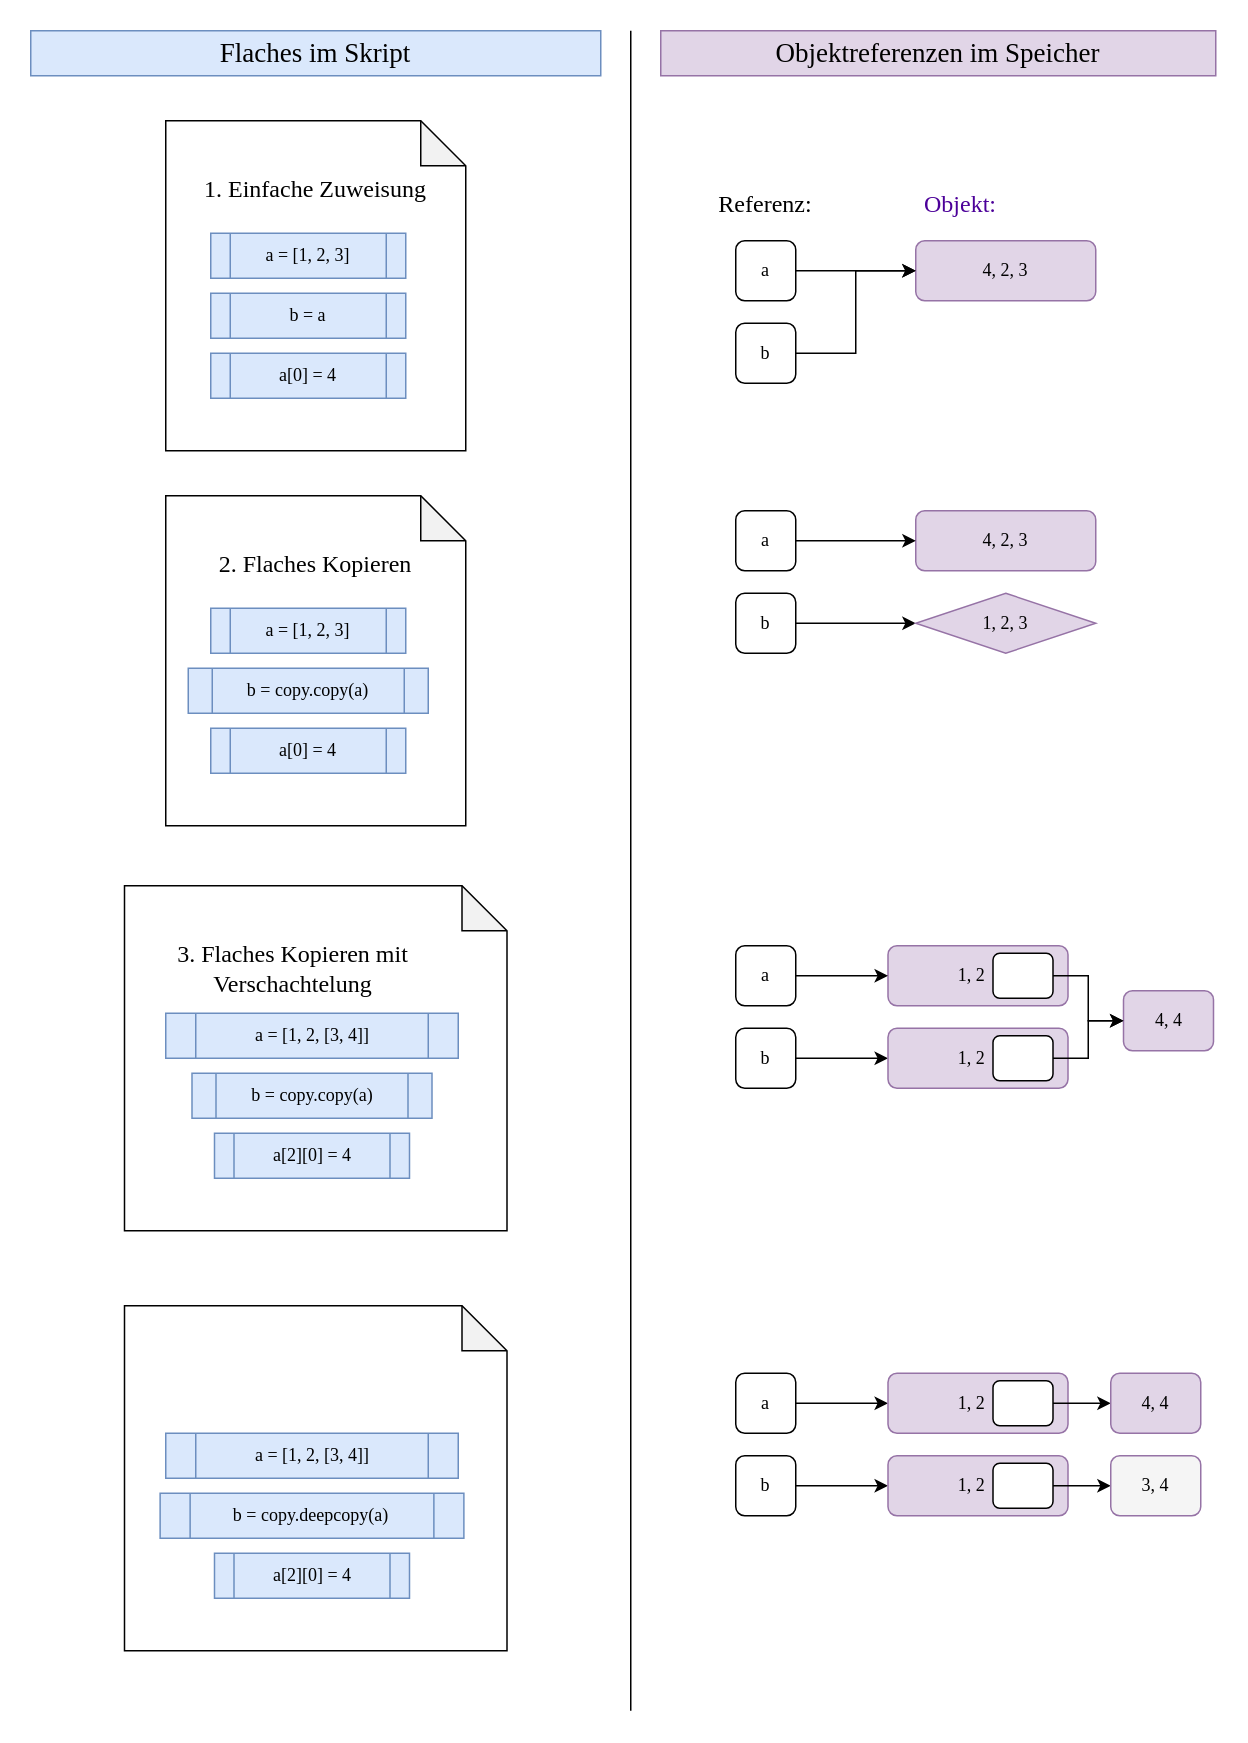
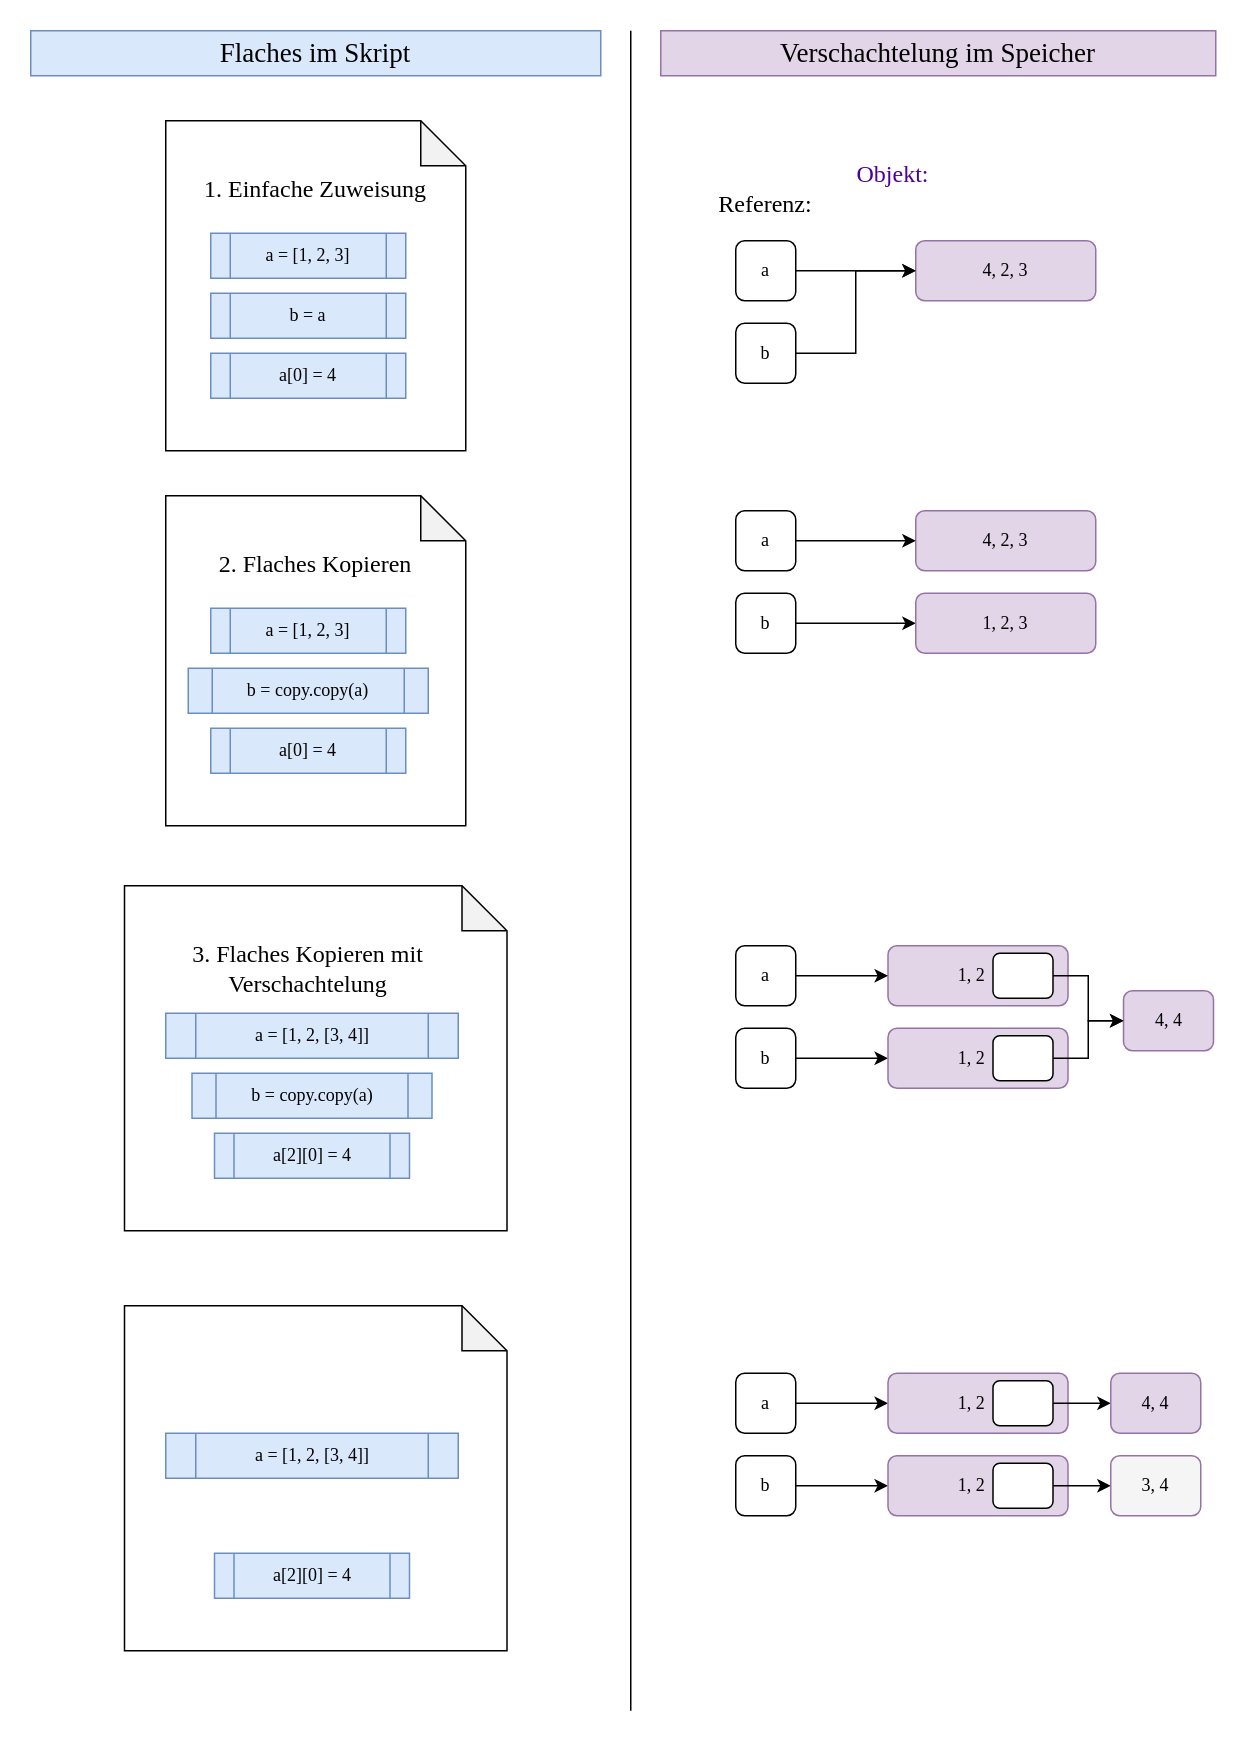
  <mxCell id="0" />
  <mxCell id="1" parent="0" />
  <mxCell id="2" value="" style="shape=note;whiteSpace=wrap;html=1;backgroundOutline=1;darkOpacity=0.05;fontFamily=Tahoma;fontSize=16;" parent="1" vertex="1"><mxGeometry x="110" y="330" width="200" height="220" as="geometry" /></mxCell>
  <mxCell id="3" value="" style="shape=note;whiteSpace=wrap;html=1;backgroundOutline=1;darkOpacity=0.05;fontFamily=Tahoma;fontSize=16;" parent="1" vertex="1"><mxGeometry x="110" y="80" width="200" height="220" as="geometry" /></mxCell>
  <mxCell id="4" value="&lt;font face=&quot;Lucida Console&quot;&gt;a = [1, 2, 3]&lt;/font&gt;" style="shape=process;whiteSpace=wrap;html=1;backgroundOutline=1;fillColor=#dae8fc;strokeColor=#6c8ebf;" parent="1" vertex="1"><mxGeometry x="140" y="155" width="130" height="30" as="geometry" /></mxCell>
  <mxCell id="5" value="" style="endArrow=none;html=1;rounded=0;" parent="1" edge="1"><mxGeometry width="50" height="50" relative="1" as="geometry"><mxPoint x="420" y="1140" as="sourcePoint" /><mxPoint x="420" y="20" as="targetPoint" /></mxGeometry></mxCell>
  <mxCell id="6" value="&lt;font face=&quot;Lucida Console&quot;&gt;b = a&lt;/font&gt;" style="shape=process;whiteSpace=wrap;html=1;backgroundOutline=1;fillColor=#dae8fc;strokeColor=#6c8ebf;" parent="1" vertex="1"><mxGeometry x="140" y="195" width="130" height="30" as="geometry" /></mxCell>
  <mxCell id="7" value="&lt;font face=&quot;Lucida Console&quot;&gt;a[0] = 4&lt;/font&gt;" style="shape=process;whiteSpace=wrap;html=1;backgroundOutline=1;fillColor=#dae8fc;strokeColor=#6c8ebf;" parent="1" vertex="1"><mxGeometry x="140" y="235" width="130" height="30" as="geometry" /></mxCell>
  <mxCell id="8" value="&lt;font face=&quot;Lucida Console&quot;&gt;4, 2, 3&lt;/font&gt;" style="rounded=1;whiteSpace=wrap;html=1;fillColor=#e1d5e7;strokeColor=#9673a6;" parent="1" vertex="1"><mxGeometry x="610" y="160" width="120" height="40" as="geometry" /></mxCell>
  <mxCell id="9" style="edgeStyle=orthogonalEdgeStyle;rounded=0;orthogonalLoop=1;jettySize=auto;html=1;exitX=1;exitY=0.5;exitDx=0;exitDy=0;entryX=0;entryY=0.5;entryDx=0;entryDy=0;" parent="1" source="10" target="8" edge="1"><mxGeometry relative="1" as="geometry"><mxPoint x="620" y="180" as="targetPoint" /></mxGeometry></mxCell>
  <mxCell id="10" value="&lt;font face=&quot;Lucida Console&quot;&gt;a&lt;/font&gt;" style="rounded=1;whiteSpace=wrap;html=1;" parent="1" vertex="1"><mxGeometry x="490" y="160" width="40" height="40" as="geometry" /></mxCell>
  <mxCell id="11" style="edgeStyle=orthogonalEdgeStyle;rounded=0;orthogonalLoop=1;jettySize=auto;html=1;entryX=0;entryY=0.5;entryDx=0;entryDy=0;fontFamily=Tahoma;fontSize=16;fontColor=#000000;" parent="1" source="12" target="8" edge="1"><mxGeometry relative="1" as="geometry" /></mxCell>
  <mxCell id="12" value="&lt;font face=&quot;Lucida Console&quot;&gt;b&lt;/font&gt;" style="rounded=1;whiteSpace=wrap;html=1;" parent="1" vertex="1"><mxGeometry x="490" y="215" width="40" height="40" as="geometry" /></mxCell>
  <mxCell id="13" value="&lt;font face=&quot;Tahoma&quot; style=&quot;font-size: 16px&quot;&gt;1. Einfache Zuweisung&lt;/font&gt;" style="text;html=1;strokeColor=none;fillColor=none;align=center;verticalAlign=middle;whiteSpace=wrap;rounded=0;fontFamily=Lucida Console;" parent="1" vertex="1"><mxGeometry x="100" y="110" width="220" height="30" as="geometry" /></mxCell>
  <mxCell id="14" value="&lt;font face=&quot;Tahoma&quot; style=&quot;font-size: 18px&quot;&gt;Flaches im Skript&lt;/font&gt;" style="text;html=1;strokeColor=#6c8ebf;fillColor=#dae8fc;align=center;verticalAlign=middle;whiteSpace=wrap;rounded=0;fontFamily=Lucida Console;" parent="1" vertex="1"><mxGeometry x="20" y="20" width="380" height="30" as="geometry" /></mxCell>
- <mxCell id="15" value="&lt;font face=&quot;Tahoma&quot; style=&quot;font-size: 18px&quot;&gt;Objektreferenzen im Speicher&lt;/font&gt;" style="text;html=1;strokeColor=#9673a6;fillColor=#e1d5e7;align=center;verticalAlign=middle;whiteSpace=wrap;rounded=0;fontFamily=Lucida Console;" parent="1" vertex="1"><mxGeometry x="440" y="20" width="370" height="30" as="geometry" /></mxCell>
+ <mxCell id="15" value="&lt;font face=&quot;Tahoma&quot; style=&quot;font-size: 18px&quot;&gt;Verschachtelung im Speicher&lt;/font&gt;" style="text;html=1;strokeColor=#9673a6;fillColor=#e1d5e7;align=center;verticalAlign=middle;whiteSpace=wrap;rounded=0;fontFamily=Lucida Console;" parent="1" vertex="1"><mxGeometry x="440" y="20" width="370" height="30" as="geometry" /></mxCell>
  <mxCell id="16" value="&lt;font face=&quot;Lucida Console&quot;&gt;a = [1, 2, 3]&lt;/font&gt;" style="shape=process;whiteSpace=wrap;html=1;backgroundOutline=1;fillColor=#dae8fc;strokeColor=#6c8ebf;" parent="1" vertex="1"><mxGeometry x="140" y="405" width="130" height="30" as="geometry" /></mxCell>
  <mxCell id="17" value="&lt;font face=&quot;Lucida Console&quot;&gt;b = copy.copy(a)&lt;/font&gt;" style="shape=process;whiteSpace=wrap;html=1;backgroundOutline=1;fillColor=#dae8fc;strokeColor=#6c8ebf;" parent="1" vertex="1"><mxGeometry x="125" y="445" width="160" height="30" as="geometry" /></mxCell>
  <mxCell id="18" value="&lt;font face=&quot;Lucida Console&quot;&gt;a[0] = 4&lt;/font&gt;" style="shape=process;whiteSpace=wrap;html=1;backgroundOutline=1;fillColor=#dae8fc;strokeColor=#6c8ebf;" parent="1" vertex="1"><mxGeometry x="140" y="485" width="130" height="30" as="geometry" /></mxCell>
  <mxCell id="19" value="&lt;font face=&quot;Tahoma&quot; style=&quot;font-size: 16px&quot;&gt;2. Flaches Kopieren&lt;/font&gt;" style="text;html=1;strokeColor=none;fillColor=none;align=center;verticalAlign=middle;whiteSpace=wrap;rounded=0;fontFamily=Lucida Console;" parent="1" vertex="1"><mxGeometry x="100" y="360" width="220" height="30" as="geometry" /></mxCell>
  <mxCell id="20" value="" style="shape=note;whiteSpace=wrap;html=1;backgroundOutline=1;darkOpacity=0.05;fontFamily=Tahoma;fontSize=16;" parent="1" vertex="1"><mxGeometry x="82.5" y="590" width="255" height="230" as="geometry" /></mxCell>
  <mxCell id="21" value="&lt;font face=&quot;Lucida Console&quot;&gt;a = [1, 2, [3, 4]]&lt;/font&gt;" style="shape=process;whiteSpace=wrap;html=1;backgroundOutline=1;fillColor=#dae8fc;strokeColor=#6c8ebf;" parent="1" vertex="1"><mxGeometry x="110" y="675" width="195" height="30" as="geometry" /></mxCell>
  <mxCell id="22" value="&lt;font face=&quot;Lucida Console&quot;&gt;b = copy.copy(a)&lt;/font&gt;" style="shape=process;whiteSpace=wrap;html=1;backgroundOutline=1;fillColor=#dae8fc;strokeColor=#6c8ebf;" parent="1" vertex="1"><mxGeometry x="127.5" y="715" width="160" height="30" as="geometry" /></mxCell>
  <mxCell id="23" value="&lt;font face=&quot;Lucida Console&quot;&gt;a[2][0] = 4&lt;/font&gt;" style="shape=process;whiteSpace=wrap;html=1;backgroundOutline=1;fillColor=#dae8fc;strokeColor=#6c8ebf;" parent="1" vertex="1"><mxGeometry x="142.5" y="755" width="130" height="30" as="geometry" /></mxCell>
- <mxCell id="24" value="&lt;font face=&quot;Tahoma&quot; style=&quot;font-size: 16px&quot;&gt;3. Flaches Kopieren mit Verschachtelung&lt;/font&gt;" style="text;html=1;strokeColor=none;fillColor=none;align=center;verticalAlign=middle;whiteSpace=wrap;rounded=0;fontFamily=Lucida Console;" parent="1" vertex="1"><mxGeometry x="85" y="630" width="220" height="30" as="geometry" /></mxCell>
+ <mxCell id="24" value="&lt;font face=&quot;Tahoma&quot; style=&quot;font-size: 16px&quot;&gt;3. Flaches Kopieren mit Verschachtelung&lt;/font&gt;" style="text;html=1;strokeColor=none;fillColor=none;align=center;verticalAlign=middle;whiteSpace=wrap;rounded=0;fontFamily=Lucida Console;" parent="1" vertex="1"><mxGeometry x="95" y="630" width="220" height="30" as="geometry" /></mxCell>
  <mxCell id="25" value="4, 2, 3" style="rounded=1;whiteSpace=wrap;html=1;fillColor=#e1d5e7;strokeColor=#9673a6;fontFamily=Lucida Console;" parent="1" vertex="1"><mxGeometry x="610" y="340" width="120" height="40" as="geometry" /></mxCell>
  <mxCell id="26" style="edgeStyle=orthogonalEdgeStyle;rounded=0;orthogonalLoop=1;jettySize=auto;html=1;entryX=0;entryY=0.5;entryDx=0;entryDy=0;fontFamily=Helvetica;fontSize=12;fontColor=#000000;" parent="1" source="27" target="25" edge="1"><mxGeometry relative="1" as="geometry" /></mxCell>
  <mxCell id="27" value="&lt;font face=&quot;Lucida Console&quot;&gt;a&lt;/font&gt;" style="rounded=1;whiteSpace=wrap;html=1;" parent="1" vertex="1"><mxGeometry x="490" y="340" width="40" height="40" as="geometry" /></mxCell>
  <mxCell id="28" style="edgeStyle=orthogonalEdgeStyle;rounded=0;orthogonalLoop=1;jettySize=auto;html=1;entryX=0;entryY=0.5;entryDx=0;entryDy=0;fontFamily=Helvetica;fontSize=12;fontColor=#000000;" parent="1" source="29" target="58" edge="1"><mxGeometry relative="1" as="geometry" /></mxCell>
  <mxCell id="29" value="&lt;font face=&quot;Lucida Console&quot;&gt;b&lt;/font&gt;" style="rounded=1;whiteSpace=wrap;html=1;" parent="1" vertex="1"><mxGeometry x="490" y="395" width="40" height="40" as="geometry" /></mxCell>
- <mxCell id="30" value="Objekt:" style="text;html=1;strokeColor=none;fillColor=none;align=center;verticalAlign=middle;whiteSpace=wrap;rounded=0;fontFamily=Tahoma;fontSize=16;fontColor=#4C0099;" parent="1" vertex="1"><mxGeometry x="610" y="120" width="60" height="30" as="geometry" /></mxCell>
+ <mxCell id="30" value="Objekt:" style="text;html=1;strokeColor=none;fillColor=none;align=center;verticalAlign=middle;whiteSpace=wrap;rounded=0;fontFamily=Tahoma;fontSize=16;fontColor=#4C0099;" parent="1" vertex="1"><mxGeometry x="565" y="100" width="60" height="30" as="geometry" /></mxCell>
  <mxCell id="31" value="&lt;font color=&quot;#000000&quot;&gt;Referenz:&lt;/font&gt;" style="text;html=1;strokeColor=none;fillColor=none;align=center;verticalAlign=middle;whiteSpace=wrap;rounded=0;fontFamily=Tahoma;fontSize=16;fontColor=#4D4D4D;" parent="1" vertex="1"><mxGeometry x="480" y="120" width="60" height="30" as="geometry" /></mxCell>
  <mxCell id="32" value="1, 2&amp;nbsp; &amp;nbsp;" style="rounded=1;whiteSpace=wrap;html=1;fillColor=#e1d5e7;strokeColor=#9673a6;fontFamily=Lucida Console;" parent="1" vertex="1"><mxGeometry x="591.5" y="630" width="120" height="40" as="geometry" /></mxCell>
  <mxCell id="33" style="edgeStyle=orthogonalEdgeStyle;rounded=0;orthogonalLoop=1;jettySize=auto;html=1;entryX=0;entryY=0.5;entryDx=0;entryDy=0;fontFamily=Helvetica;fontSize=12;fontColor=#000000;" parent="1" source="34" target="32" edge="1"><mxGeometry relative="1" as="geometry" /></mxCell>
  <mxCell id="34" value="&lt;font face=&quot;Lucida Console&quot;&gt;a&lt;/font&gt;" style="rounded=1;whiteSpace=wrap;html=1;" parent="1" vertex="1"><mxGeometry x="490" y="630" width="40" height="40" as="geometry" /></mxCell>
  <mxCell id="35" style="edgeStyle=orthogonalEdgeStyle;rounded=0;orthogonalLoop=1;jettySize=auto;html=1;entryX=0;entryY=0.5;entryDx=0;entryDy=0;fontFamily=Helvetica;fontSize=12;fontColor=#000000;" parent="1" source="36" target="48" edge="1"><mxGeometry relative="1" as="geometry" /></mxCell>
  <mxCell id="36" value="&lt;font face=&quot;Lucida Console&quot;&gt;b&lt;/font&gt;" style="rounded=1;whiteSpace=wrap;html=1;" parent="1" vertex="1"><mxGeometry x="490" y="685" width="40" height="40" as="geometry" /></mxCell>
  <mxCell id="37" value="4, 4" style="rounded=1;whiteSpace=wrap;html=1;fillColor=#e1d5e7;strokeColor=#9673a6;fontFamily=Lucida Console;" parent="1" vertex="1"><mxGeometry x="748.5" y="660" width="60" height="40" as="geometry" /></mxCell>
  <mxCell id="38" style="edgeStyle=orthogonalEdgeStyle;rounded=0;orthogonalLoop=1;jettySize=auto;html=1;entryX=0;entryY=0.5;entryDx=0;entryDy=0;fontFamily=Helvetica;fontSize=12;fontColor=#000000;" parent="1" source="39" target="37" edge="1"><mxGeometry relative="1" as="geometry" /></mxCell>
  <mxCell id="39" value="" style="rounded=1;whiteSpace=wrap;html=1;fontFamily=Lucida Console;" parent="1" vertex="1"><mxGeometry x="661.5" y="635" width="40" height="30" as="geometry" /></mxCell>
  <mxCell id="40" value="" style="shape=note;whiteSpace=wrap;html=1;backgroundOutline=1;darkOpacity=0.05;fontFamily=Tahoma;fontSize=16;" parent="1" vertex="1"><mxGeometry x="82.5" y="870" width="255" height="230" as="geometry" /></mxCell>
  <mxCell id="41" value="&lt;font face=&quot;Lucida Console&quot;&gt;a = [1, 2, [3, 4]]&lt;/font&gt;" style="shape=process;whiteSpace=wrap;html=1;backgroundOutline=1;fillColor=#dae8fc;strokeColor=#6c8ebf;" parent="1" vertex="1"><mxGeometry x="110" y="955" width="195" height="30" as="geometry" /></mxCell>
- <mxCell id="42" value="&lt;font face=&quot;Lucida Console&quot;&gt;b = copy.deepcopy(a)&lt;/font&gt;" style="shape=process;whiteSpace=wrap;html=1;backgroundOutline=1;fillColor=#dae8fc;strokeColor=#6c8ebf;" parent="1" vertex="1"><mxGeometry x="106.25" y="995" width="202.5" height="30" as="geometry" /></mxCell>
  <mxCell id="43" value="&lt;font face=&quot;Lucida Console&quot;&gt;a[2][0] = 4&lt;/font&gt;" style="shape=process;whiteSpace=wrap;html=1;backgroundOutline=1;fillColor=#dae8fc;strokeColor=#6c8ebf;" parent="1" vertex="1"><mxGeometry x="142.5" y="1035" width="130" height="30" as="geometry" /></mxCell>
  <mxCell id="44" style="edgeStyle=orthogonalEdgeStyle;rounded=0;orthogonalLoop=1;jettySize=auto;html=1;entryX=0;entryY=0.5;entryDx=0;entryDy=0;fontFamily=Helvetica;fontSize=12;fontColor=#000000;" parent="1" source="45" target="51" edge="1"><mxGeometry relative="1" as="geometry" /></mxCell>
  <mxCell id="45" value="&lt;font face=&quot;Lucida Console&quot;&gt;a&lt;/font&gt;" style="rounded=1;whiteSpace=wrap;html=1;" parent="1" vertex="1"><mxGeometry x="490" y="915" width="40" height="40" as="geometry" /></mxCell>
  <mxCell id="46" style="edgeStyle=orthogonalEdgeStyle;rounded=0;orthogonalLoop=1;jettySize=auto;html=1;entryX=0;entryY=0.5;entryDx=0;entryDy=0;fontFamily=Helvetica;fontSize=12;fontColor=#000000;" parent="1" source="47" target="54" edge="1"><mxGeometry relative="1" as="geometry" /></mxCell>
  <mxCell id="47" value="&lt;font face=&quot;Lucida Console&quot;&gt;b&lt;/font&gt;" style="rounded=1;whiteSpace=wrap;html=1;" parent="1" vertex="1"><mxGeometry x="490" y="970" width="40" height="40" as="geometry" /></mxCell>
  <mxCell id="48" value="1, 2&amp;nbsp; &amp;nbsp;" style="rounded=1;whiteSpace=wrap;html=1;fillColor=#e1d5e7;strokeColor=#9673a6;fontFamily=Lucida Console;" parent="1" vertex="1"><mxGeometry x="591.5" y="685" width="120" height="40" as="geometry" /></mxCell>
  <mxCell id="49" style="edgeStyle=orthogonalEdgeStyle;rounded=0;orthogonalLoop=1;jettySize=auto;html=1;entryX=0;entryY=0.5;entryDx=0;entryDy=0;fontFamily=Helvetica;fontSize=12;fontColor=#000000;" parent="1" source="50" target="37" edge="1"><mxGeometry relative="1" as="geometry" /></mxCell>
  <mxCell id="50" value="" style="rounded=1;whiteSpace=wrap;html=1;fontFamily=Lucida Console;" parent="1" vertex="1"><mxGeometry x="661.5" y="690" width="40" height="30" as="geometry" /></mxCell>
  <mxCell id="51" value="1, 2&amp;nbsp; &amp;nbsp;" style="rounded=1;whiteSpace=wrap;html=1;fillColor=#e1d5e7;strokeColor=#9673a6;fontFamily=Lucida Console;" parent="1" vertex="1"><mxGeometry x="591.5" y="915" width="120" height="40" as="geometry" /></mxCell>
  <mxCell id="52" style="edgeStyle=orthogonalEdgeStyle;rounded=0;orthogonalLoop=1;jettySize=auto;html=1;entryX=0;entryY=0.5;entryDx=0;entryDy=0;fontFamily=Helvetica;fontSize=12;fontColor=#000000;" parent="1" source="53" target="57" edge="1"><mxGeometry relative="1" as="geometry" /></mxCell>
  <mxCell id="53" value="" style="rounded=1;whiteSpace=wrap;html=1;fontFamily=Lucida Console;" parent="1" vertex="1"><mxGeometry x="661.5" y="920" width="40" height="30" as="geometry" /></mxCell>
  <mxCell id="54" value="1, 2&amp;nbsp; &amp;nbsp;" style="rounded=1;whiteSpace=wrap;html=1;fillColor=#e1d5e7;strokeColor=#9673a6;fontFamily=Lucida Console;" parent="1" vertex="1"><mxGeometry x="591.5" y="970" width="120" height="40" as="geometry" /></mxCell>
  <mxCell id="55" style="edgeStyle=orthogonalEdgeStyle;rounded=0;orthogonalLoop=1;jettySize=auto;html=1;entryX=0;entryY=0.5;entryDx=0;entryDy=0;fontFamily=Helvetica;fontSize=12;fontColor=#000000;" parent="1" source="56" target="59" edge="1"><mxGeometry relative="1" as="geometry" /></mxCell>
  <mxCell id="56" value="" style="rounded=1;whiteSpace=wrap;html=1;fontFamily=Lucida Console;" parent="1" vertex="1"><mxGeometry x="661.5" y="975" width="40" height="30" as="geometry" /></mxCell>
  <mxCell id="57" value="4, 4" style="rounded=1;whiteSpace=wrap;html=1;fillColor=#e1d5e7;strokeColor=#9673a6;fontFamily=Lucida Console;" parent="1" vertex="1"><mxGeometry x="740" y="915" width="60" height="40" as="geometry" /></mxCell>
- <mxCell id="58" value="1, 2, 3" style="rhombus;whiteSpace=wrap;html=1;fillColor=#e1d5e7;strokeColor=#9673a6;fontFamily=Lucida Console;" parent="1" vertex="1"><mxGeometry x="610" y="395" width="120" height="40" as="geometry" /></mxCell>
+ <mxCell id="58" value="1, 2, 3" style="rounded=1;whiteSpace=wrap;html=1;fillColor=#e1d5e7;strokeColor=#9673a6;fontFamily=Lucida Console;" parent="1" vertex="1"><mxGeometry x="610" y="395" width="120" height="40" as="geometry" /></mxCell>
  <mxCell id="59" value="3, 4" style="rounded=1;whiteSpace=wrap;html=1;fillColor=#f5f5f5;strokeColor=#9673a6;fontFamily=Lucida Console;" parent="1" vertex="1"><mxGeometry x="740" y="970" width="60" height="40" as="geometry" /></mxCell>
